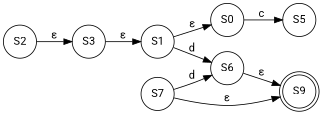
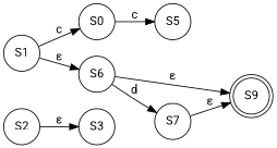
  digraph {
    fontname=Roboto
    rankdir=LR
    node [fontname=Roboto shape=circle]
    edge [fontname=Roboto]
    S2
    S3
    n3 [label=S1]
    n4 [label=S0]
    S6
    S5
    S9 [shape=doublecircle]
    S7
    S2 -> S3 [label="ε"]
-   S3 -> n3 [label="ε"]
-   n3 -> n4 [label="ε"]
-   n3 -> S6 [label=d]
+   n3 -> n4 [label=c]
+   n3 -> S6 [label="ε"]
    n4 -> S5 [label=c]
    S6 -> S9 [label="ε"]
-   S7 -> S6 [label=d]
+   S6 -> S7 [label=d]
    S7 -> S9 [label="ε"]
  }
